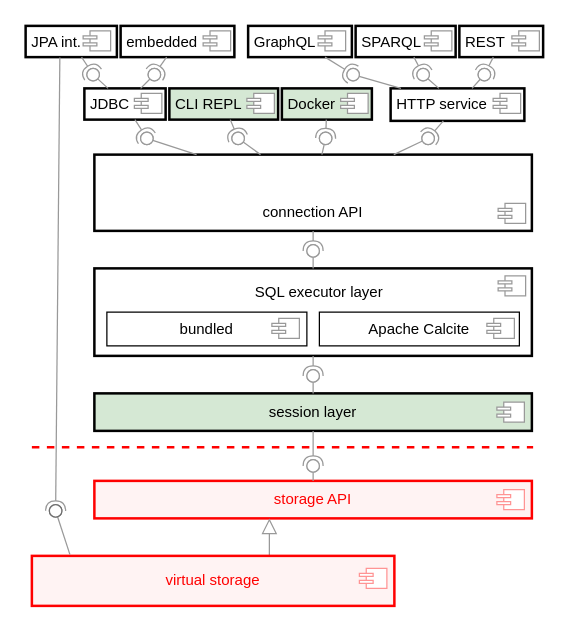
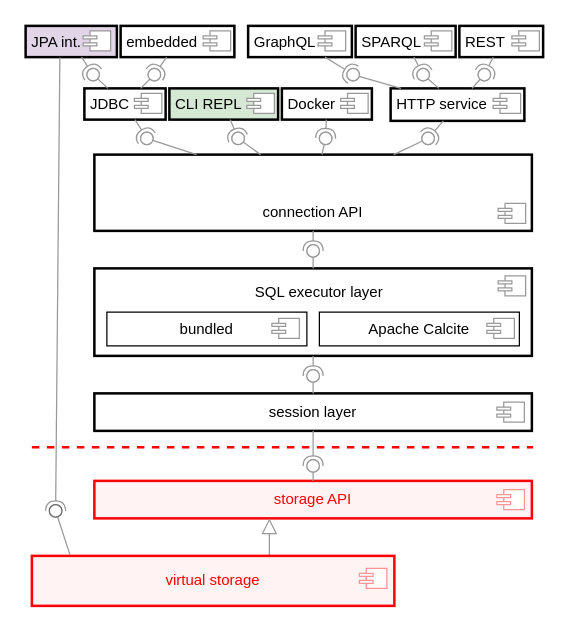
  <mxCell id="0" />
  <mxCell id="1" parent="0" />
  <mxCell id="2" value="storage API" style="rounded=0;whiteSpace=wrap;html=1;labelBackgroundColor=none;strokeWidth=2;fontColor=#FF0000;strokeColor=#FF0000;fillColor=#FFF3F3;" parent="1" vertex="1"><mxGeometry x="75" y="384" width="350" height="30" as="geometry" /></mxCell>
  <mxCell id="3" value="CLI REPL" style="rounded=0;whiteSpace=wrap;html=1;spacingLeft=3;align=left;strokeWidth=2;fillColor=#d5e8d4;" parent="1" vertex="1"><mxGeometry x="135" y="70" width="87" height="25" as="geometry" /></mxCell>
  <mxCell id="4" value="" style="endArrow=block;html=1;rounded=0;entryX=0.5;entryY=1;entryDx=0;entryDy=0;endFill=0;strokeColor=#999999;strokeWidth=1;jumpSize=4;endSize=10;" parent="1" edge="1"><mxGeometry width="50" height="50" relative="1" as="geometry"><mxPoint x="215" y="444" as="sourcePoint" /><mxPoint x="215" y="414" as="targetPoint" /></mxGeometry></mxCell>
  <mxCell id="5" value="HTTP service" style="rounded=0;whiteSpace=wrap;html=1;spacingLeft=3;align=left;strokeWidth=2;" parent="1" vertex="1"><mxGeometry x="312" y="70" width="107" height="26" as="geometry" /></mxCell>
  <mxCell id="6" value="GraphQL" style="rounded=0;whiteSpace=wrap;html=1;spacingLeft=3;align=left;strokeWidth=2;" parent="1" vertex="1"><mxGeometry x="198" y="20" width="83" height="25" as="geometry" /></mxCell>
  <mxCell id="7" value="SPARQL" style="rounded=0;whiteSpace=wrap;html=1;spacingLeft=3;align=left;strokeWidth=2;" parent="1" vertex="1"><mxGeometry x="284" y="20" width="80" height="25" as="geometry" /></mxCell>
  <mxCell id="8" value="REST" style="rounded=0;whiteSpace=wrap;html=1;spacingLeft=3;align=left;strokeWidth=2;" parent="1" vertex="1"><mxGeometry x="367" y="20" width="67" height="25" as="geometry" /></mxCell>
  <mxCell id="9" value="virtual storage" style="rounded=0;whiteSpace=wrap;html=1;strokeWidth=2;fontColor=#FF0000;strokeColor=#FF0000;fillColor=#FFF3F3;" parent="1" vertex="1"><mxGeometry x="25" y="444" width="290" height="40" as="geometry" /></mxCell>
  <mxCell id="10" value="" style="rounded=0;whiteSpace=wrap;html=1;strokeWidth=2;" parent="1" vertex="1"><mxGeometry x="75" y="214" width="350" height="70" as="geometry" /></mxCell>
  <mxCell id="11" value="bundled" style="rounded=0;whiteSpace=wrap;html=1;" parent="1" vertex="1"><mxGeometry x="85" y="249" width="160" height="27" as="geometry" /></mxCell>
  <mxCell id="12" value="Apache Calcite" style="rounded=0;whiteSpace=wrap;html=1;" parent="1" vertex="1"><mxGeometry x="255" y="249" width="160" height="27" as="geometry" /></mxCell>
  <mxCell id="13" value="SQL executor layer" style="text;html=1;strokeColor=none;fillColor=none;align=center;verticalAlign=middle;whiteSpace=wrap;rounded=0;" parent="1" vertex="1"><mxGeometry x="95" y="221" width="320" height="24" as="geometry" /></mxCell>
  <mxCell id="14" value="" style="endArrow=none;dashed=1;html=1;rounded=0;strokeWidth=2;strokeColor=#FF0000;" parent="1" edge="1"><mxGeometry width="50" height="50" relative="1" as="geometry"><mxPoint x="25" y="357" as="sourcePoint" /><mxPoint x="426" y="357" as="targetPoint" /></mxGeometry></mxCell>
- <mxCell id="15" value="session layer" style="rounded=0;whiteSpace=wrap;html=1;strokeWidth=2;fillColor=#d5e8d4;" parent="1" vertex="1"><mxGeometry x="75" y="314" width="350" height="30" as="geometry" /></mxCell>
+ <mxCell id="15" value="session layer" style="rounded=0;whiteSpace=wrap;html=1;strokeWidth=2;" parent="1" vertex="1"><mxGeometry x="75" y="314" width="350" height="30" as="geometry" /></mxCell>
  <mxCell id="16" value="JDBC" style="rounded=0;whiteSpace=wrap;html=1;align=left;spacingLeft=3;strokeWidth=2;" parent="1" vertex="1"><mxGeometry x="67" y="70" width="65" height="25" as="geometry" /></mxCell>
- <mxCell id="17" value="JPA int." style="rounded=0;whiteSpace=wrap;html=1;spacingLeft=3;align=left;strokeWidth=2;" parent="1" vertex="1"><mxGeometry x="20" y="20" width="73" height="25" as="geometry" /></mxCell>
+ <mxCell id="17" value="JPA int." style="rounded=0;whiteSpace=wrap;html=1;spacingLeft=3;align=left;strokeWidth=2;fillColor=#e1d5e7;" parent="1" vertex="1"><mxGeometry x="20" y="20" width="73" height="25" as="geometry" /></mxCell>
  <mxCell id="18" value="embedded" style="rounded=0;whiteSpace=wrap;html=1;spacingLeft=3;align=left;strokeWidth=2;" parent="1" vertex="1"><mxGeometry x="96" y="20" width="91" height="25" as="geometry" /></mxCell>
- <mxCell id="19" value="Docker" style="rounded=0;whiteSpace=wrap;html=1;spacingLeft=3;align=left;strokeWidth=2;fillColor=#d5e8d4;" parent="1" vertex="1"><mxGeometry x="225" y="70" width="72" height="25" as="geometry" /></mxCell>
+ <mxCell id="19" value="Docker" style="rounded=0;whiteSpace=wrap;html=1;spacingLeft=3;align=left;strokeWidth=2;" parent="1" vertex="1"><mxGeometry x="225" y="70" width="72" height="25" as="geometry" /></mxCell>
  <mxCell id="20" value="" style="rounded=0;whiteSpace=wrap;html=1;strokeWidth=2;" parent="1" vertex="1"><mxGeometry x="75" y="123" width="350" height="61" as="geometry" /></mxCell>
  <mxCell id="21" value="connection API" style="text;html=1;strokeColor=none;fillColor=none;align=center;verticalAlign=middle;whiteSpace=wrap;rounded=0;" parent="1" vertex="1"><mxGeometry x="85" y="160" width="330" height="17" as="geometry" /></mxCell>
  <mxCell id="22" value="" style="html=1;outlineConnect=0;whiteSpace=wrap;fillColor=#FFFFFF;shape=mxgraph.archimate3.component;strokeColor=#999999;strokeWidth=1;" parent="1" vertex="1"><mxGeometry x="398" y="162" width="22" height="16" as="geometry" /></mxCell>
  <mxCell id="23" value="" style="html=1;outlineConnect=0;whiteSpace=wrap;fillColor=#FFFFFF;shape=mxgraph.archimate3.component;strokeColor=#999999;strokeWidth=1;" parent="1" vertex="1"><mxGeometry x="398" y="220" width="22" height="16" as="geometry" /></mxCell>
  <mxCell id="24" value="" style="html=1;outlineConnect=0;whiteSpace=wrap;fillColor=#FFFFFF;shape=mxgraph.archimate3.component;strokeColor=#999999;strokeWidth=1;" parent="1" vertex="1"><mxGeometry x="389" y="254" width="22" height="16" as="geometry" /></mxCell>
  <mxCell id="25" value="" style="html=1;outlineConnect=0;whiteSpace=wrap;fillColor=#FFFFFF;shape=mxgraph.archimate3.component;strokeColor=#999999;strokeWidth=1;" parent="1" vertex="1"><mxGeometry x="217" y="254" width="22" height="16" as="geometry" /></mxCell>
  <mxCell id="26" value="" style="html=1;outlineConnect=0;whiteSpace=wrap;fillColor=#FFFFFF;shape=mxgraph.archimate3.component;strokeColor=#999999;strokeWidth=1;" parent="1" vertex="1"><mxGeometry x="397" y="321" width="22" height="16" as="geometry" /></mxCell>
  <mxCell id="27" value="" style="html=1;outlineConnect=0;whiteSpace=wrap;fillColor=#FFFFFF;shape=mxgraph.archimate3.component;strokeColor=#FF9494;strokeWidth=1;" parent="1" vertex="1"><mxGeometry x="397" y="391" width="22" height="16" as="geometry" /></mxCell>
  <mxCell id="28" value="" style="html=1;outlineConnect=0;whiteSpace=wrap;fillColor=#FFFFFF;shape=mxgraph.archimate3.component;strokeColor=#FF9494;strokeWidth=1;" parent="1" vertex="1"><mxGeometry x="287" y="454" width="22" height="16" as="geometry" /></mxCell>
  <mxCell id="29" value="" style="html=1;outlineConnect=0;whiteSpace=wrap;fillColor=#FFFFFF;shape=mxgraph.archimate3.component;strokeColor=#999999;strokeWidth=1;" parent="1" vertex="1"><mxGeometry x="107" y="74" width="22" height="16" as="geometry" /></mxCell>
  <mxCell id="30" value="" style="html=1;outlineConnect=0;whiteSpace=wrap;fillColor=#FFFFFF;shape=mxgraph.archimate3.component;strokeColor=#999999;strokeWidth=1;" parent="1" vertex="1"><mxGeometry x="197" y="74" width="22" height="16" as="geometry" /></mxCell>
  <mxCell id="31" value="" style="html=1;outlineConnect=0;whiteSpace=wrap;fillColor=#FFFFFF;shape=mxgraph.archimate3.component;strokeColor=#999999;strokeWidth=1;" parent="1" vertex="1"><mxGeometry x="272" y="74" width="22" height="16" as="geometry" /></mxCell>
  <mxCell id="32" value="" style="html=1;outlineConnect=0;whiteSpace=wrap;fillColor=#FFFFFF;shape=mxgraph.archimate3.component;strokeColor=#999999;strokeWidth=1;" parent="1" vertex="1"><mxGeometry x="394" y="74" width="22" height="16" as="geometry" /></mxCell>
  <mxCell id="33" value="" style="html=1;outlineConnect=0;whiteSpace=wrap;fillColor=#FFFFFF;shape=mxgraph.archimate3.component;strokeColor=#999999;strokeWidth=1;" parent="1" vertex="1"><mxGeometry x="66" y="24" width="22" height="16" as="geometry" /></mxCell>
  <mxCell id="34" value="" style="html=1;outlineConnect=0;whiteSpace=wrap;fillColor=#FFFFFF;shape=mxgraph.archimate3.component;strokeColor=#999999;strokeWidth=1;" parent="1" vertex="1"><mxGeometry x="162" y="24" width="22" height="16" as="geometry" /></mxCell>
  <mxCell id="35" value="" style="html=1;outlineConnect=0;whiteSpace=wrap;fillColor=#FFFFFF;shape=mxgraph.archimate3.component;strokeColor=#999999;strokeWidth=1;" parent="1" vertex="1"><mxGeometry x="254" y="24" width="22" height="16" as="geometry" /></mxCell>
  <mxCell id="36" value="" style="html=1;outlineConnect=0;whiteSpace=wrap;fillColor=#FFFFFF;shape=mxgraph.archimate3.component;strokeColor=#999999;strokeWidth=1;" parent="1" vertex="1"><mxGeometry x="339" y="24" width="22" height="16" as="geometry" /></mxCell>
  <mxCell id="37" value="" style="html=1;outlineConnect=0;whiteSpace=wrap;fillColor=#FFFFFF;shape=mxgraph.archimate3.component;strokeColor=#999999;strokeWidth=1;" parent="1" vertex="1"><mxGeometry x="409" y="24" width="22" height="16" as="geometry" /></mxCell>
  <mxCell id="38" value="" style="rounded=0;orthogonalLoop=1;jettySize=auto;html=1;endArrow=halfCircle;endFill=0;endSize=6;strokeWidth=1;sketch=0;strokeColor=#999999;" parent="1" source="15" target="40" edge="1"><mxGeometry relative="1" as="geometry"><mxPoint x="225" y="372" as="sourcePoint" /></mxGeometry></mxCell>
  <mxCell id="39" value="" style="rounded=0;orthogonalLoop=1;jettySize=auto;html=1;endArrow=oval;endFill=0;sketch=0;sourcePerimeterSpacing=0;targetPerimeterSpacing=0;endSize=10;entryX=0.543;entryY=0.243;entryDx=0;entryDy=0;entryPerimeter=0;strokeColor=#999999;" parent="1" source="2" target="40" edge="1"><mxGeometry relative="1" as="geometry"><mxPoint x="134" y="513" as="sourcePoint" /></mxGeometry></mxCell>
  <mxCell id="40" value="" style="ellipse;whiteSpace=wrap;html=1;align=center;aspect=fixed;resizable=0;perimeter=centerPerimeter;rotatable=0;allowArrows=0;points=[];outlineConnect=1;resizeWidth=1;resizeHeight=0;rotation=0;strokeColor=#999999;" parent="1" vertex="1"><mxGeometry x="245" y="367" width="10" height="10" as="geometry" /></mxCell>
  <mxCell id="41" value="" style="rounded=0;orthogonalLoop=1;jettySize=auto;html=1;endArrow=halfCircle;endFill=0;endSize=6;strokeWidth=1;sketch=0;strokeColor=#999999;" parent="1" source="10" target="43" edge="1"><mxGeometry relative="1" as="geometry"><mxPoint x="217" y="306" as="sourcePoint" /></mxGeometry></mxCell>
  <mxCell id="42" value="" style="rounded=0;orthogonalLoop=1;jettySize=auto;html=1;endArrow=oval;endFill=0;sketch=0;sourcePerimeterSpacing=0;targetPerimeterSpacing=0;endSize=10;entryX=0.543;entryY=0.243;entryDx=0;entryDy=0;entryPerimeter=0;strokeColor=#999999;" parent="1" source="15" target="43" edge="1"><mxGeometry relative="1" as="geometry"><mxPoint x="250" y="294" as="sourcePoint" /></mxGeometry></mxCell>
  <mxCell id="43" value="" style="ellipse;whiteSpace=wrap;html=1;align=center;aspect=fixed;resizable=0;perimeter=centerPerimeter;rotatable=0;allowArrows=0;points=[];outlineConnect=1;resizeWidth=1;resizeHeight=0;rotation=0;strokeColor=#999999;" parent="1" vertex="1"><mxGeometry x="245" y="295" width="10" height="10" as="geometry" /></mxCell>
  <mxCell id="44" value="" style="rounded=0;orthogonalLoop=1;jettySize=auto;html=1;endArrow=halfCircle;endFill=0;endSize=6;strokeWidth=1;sketch=0;strokeColor=#999999;" parent="1" source="20" target="46" edge="1"><mxGeometry relative="1" as="geometry"><mxPoint x="250" y="184" as="sourcePoint" /></mxGeometry></mxCell>
  <mxCell id="45" value="" style="rounded=0;orthogonalLoop=1;jettySize=auto;html=1;endArrow=oval;endFill=0;sketch=0;sourcePerimeterSpacing=0;targetPerimeterSpacing=0;endSize=10;entryX=0.543;entryY=0.243;entryDx=0;entryDy=0;entryPerimeter=0;strokeColor=#999999;" parent="1" source="10" target="46" edge="1"><mxGeometry relative="1" as="geometry"><mxPoint x="250" y="214" as="sourcePoint" /></mxGeometry></mxCell>
  <mxCell id="46" value="" style="ellipse;whiteSpace=wrap;html=1;align=center;aspect=fixed;resizable=0;perimeter=centerPerimeter;rotatable=0;allowArrows=0;points=[];outlineConnect=1;resizeWidth=1;resizeHeight=0;rotation=0;strokeColor=#999999;" parent="1" vertex="1"><mxGeometry x="245" y="195" width="10" height="10" as="geometry" /></mxCell>
  <mxCell id="47" value="" style="rounded=0;orthogonalLoop=1;jettySize=auto;html=1;endArrow=halfCircle;endFill=0;endSize=6;strokeWidth=1;sketch=0;exitX=0.375;exitY=1.01;exitDx=0;exitDy=0;exitPerimeter=0;strokeColor=#999999;" parent="1" source="17" target="49" edge="1"><mxGeometry relative="1" as="geometry"><mxPoint x="53" y="57" as="sourcePoint" /></mxGeometry></mxCell>
  <mxCell id="48" value="" style="rounded=0;orthogonalLoop=1;jettySize=auto;html=1;endArrow=oval;endFill=0;sketch=0;sourcePerimeterSpacing=0;targetPerimeterSpacing=0;endSize=10;entryX=0.543;entryY=0.243;entryDx=0;entryDy=0;entryPerimeter=0;exitX=0.105;exitY=-0.025;exitDx=0;exitDy=0;exitPerimeter=0;strokeColor=#999999;" parent="1" source="9" target="49" edge="1"><mxGeometry relative="1" as="geometry"><mxPoint x="50" y="324" as="sourcePoint" /></mxGeometry></mxCell>
  <mxCell id="49" value="" style="ellipse;whiteSpace=wrap;html=1;align=center;aspect=fixed;resizable=0;perimeter=centerPerimeter;rotatable=0;allowArrows=0;points=[];outlineConnect=1;resizeWidth=1;resizeHeight=0;rotation=0;strokeColor=#6E6E6E;" parent="1" vertex="1"><mxGeometry x="39" y="403" width="10" height="10" as="geometry" /></mxCell>
  <mxCell id="50" value="" style="rounded=0;orthogonalLoop=1;jettySize=auto;html=1;endArrow=halfCircle;endFill=0;endSize=6;strokeWidth=1;sketch=0;strokeColor=#999999;" parent="1" source="16" target="52" edge="1"><mxGeometry relative="1" as="geometry"><mxPoint x="110" y="94" as="sourcePoint" /></mxGeometry></mxCell>
  <mxCell id="51" value="" style="rounded=0;orthogonalLoop=1;jettySize=auto;html=1;endArrow=oval;endFill=0;sketch=0;sourcePerimeterSpacing=0;targetPerimeterSpacing=0;endSize=10;entryX=0.543;entryY=0.243;entryDx=0;entryDy=0;entryPerimeter=0;strokeColor=#999999;" parent="1" source="20" target="52" edge="1"><mxGeometry relative="1" as="geometry"><mxPoint x="110" y="124" as="sourcePoint" /></mxGeometry></mxCell>
  <mxCell id="52" value="" style="ellipse;whiteSpace=wrap;html=1;align=center;aspect=fixed;resizable=0;perimeter=centerPerimeter;rotatable=0;allowArrows=0;points=[];outlineConnect=1;resizeWidth=1;resizeHeight=0;rotation=0;strokeColor=#999999;" parent="1" vertex="1"><mxGeometry x="112" y="105" width="10" height="10" as="geometry" /></mxCell>
  <mxCell id="53" value="" style="rounded=0;orthogonalLoop=1;jettySize=auto;html=1;endArrow=halfCircle;endFill=0;endSize=6;strokeWidth=1;sketch=0;strokeColor=#999999;" parent="1" source="3" target="55" edge="1"><mxGeometry relative="1" as="geometry"><mxPoint x="165" y="95" as="sourcePoint" /></mxGeometry></mxCell>
  <mxCell id="54" value="" style="rounded=0;orthogonalLoop=1;jettySize=auto;html=1;endArrow=oval;endFill=0;sketch=0;sourcePerimeterSpacing=0;targetPerimeterSpacing=0;endSize=10;entryX=0.543;entryY=0.243;entryDx=0;entryDy=0;entryPerimeter=0;strokeColor=#999999;" parent="1" source="20" target="55" edge="1"><mxGeometry relative="1" as="geometry"><mxPoint x="216" y="123" as="sourcePoint" /></mxGeometry></mxCell>
  <mxCell id="55" value="" style="ellipse;whiteSpace=wrap;html=1;align=center;aspect=fixed;resizable=0;perimeter=centerPerimeter;rotatable=0;allowArrows=0;points=[];outlineConnect=1;resizeWidth=1;resizeHeight=0;rotation=0;strokeColor=#999999;" parent="1" vertex="1"><mxGeometry x="185" y="105" width="10" height="10" as="geometry" /></mxCell>
  <mxCell id="56" value="" style="rounded=0;orthogonalLoop=1;jettySize=auto;html=1;endArrow=halfCircle;endFill=0;endSize=6;strokeWidth=1;sketch=0;strokeColor=#999999;" parent="1" source="19" target="58" edge="1"><mxGeometry relative="1" as="geometry"><mxPoint x="254" y="105" as="sourcePoint" /></mxGeometry></mxCell>
  <mxCell id="57" value="" style="rounded=0;orthogonalLoop=1;jettySize=auto;html=1;endArrow=oval;endFill=0;sketch=0;sourcePerimeterSpacing=0;targetPerimeterSpacing=0;endSize=10;entryX=0.543;entryY=0.243;entryDx=0;entryDy=0;entryPerimeter=0;strokeColor=#999999;" parent="1" source="20" target="58" edge="1"><mxGeometry relative="1" as="geometry"><mxPoint x="280" y="133" as="sourcePoint" /></mxGeometry></mxCell>
  <mxCell id="58" value="" style="ellipse;whiteSpace=wrap;html=1;align=center;aspect=fixed;resizable=0;perimeter=centerPerimeter;rotatable=0;allowArrows=0;points=[];outlineConnect=1;resizeWidth=1;resizeHeight=0;rotation=0;strokeColor=#999999;" parent="1" vertex="1"><mxGeometry x="255" y="105" width="10" height="10" as="geometry" /></mxCell>
  <mxCell id="59" value="" style="rounded=0;orthogonalLoop=1;jettySize=auto;html=1;endArrow=halfCircle;endFill=0;endSize=6;strokeWidth=1;sketch=0;strokeColor=#999999;" parent="1" source="5" target="61" edge="1"><mxGeometry relative="1" as="geometry"><mxPoint x="361" y="95" as="sourcePoint" /></mxGeometry></mxCell>
  <mxCell id="60" value="" style="rounded=0;orthogonalLoop=1;jettySize=auto;html=1;endArrow=oval;endFill=0;sketch=0;sourcePerimeterSpacing=0;targetPerimeterSpacing=0;endSize=10;entryX=0.543;entryY=0.243;entryDx=0;entryDy=0;entryPerimeter=0;strokeColor=#999999;" parent="1" source="20" target="61" edge="1"><mxGeometry relative="1" as="geometry"><mxPoint x="357" y="123" as="sourcePoint" /></mxGeometry></mxCell>
  <mxCell id="61" value="" style="ellipse;whiteSpace=wrap;html=1;align=center;aspect=fixed;resizable=0;perimeter=centerPerimeter;rotatable=0;allowArrows=0;points=[];outlineConnect=1;resizeWidth=1;resizeHeight=0;rotation=0;strokeColor=#999999;" parent="1" vertex="1"><mxGeometry x="337" y="105" width="10" height="10" as="geometry" /></mxCell>
  <mxCell id="62" value="" style="rounded=0;orthogonalLoop=1;jettySize=auto;html=1;endArrow=halfCircle;endFill=0;endSize=6;strokeWidth=1;sketch=0;strokeColor=#999999;" parent="1" source="6" target="64" edge="1"><mxGeometry relative="1" as="geometry"><mxPoint x="271" y="44" as="sourcePoint" /></mxGeometry></mxCell>
  <mxCell id="63" value="" style="rounded=0;orthogonalLoop=1;jettySize=auto;html=1;endArrow=oval;endFill=0;sketch=0;sourcePerimeterSpacing=0;targetPerimeterSpacing=0;endSize=10;entryX=0.543;entryY=0.243;entryDx=0;entryDy=0;entryPerimeter=0;strokeColor=#999999;" parent="1" source="5" target="64" edge="1"><mxGeometry relative="1" as="geometry"><mxPoint x="267" y="72" as="sourcePoint" /></mxGeometry></mxCell>
  <mxCell id="64" value="" style="ellipse;whiteSpace=wrap;html=1;align=center;aspect=fixed;resizable=0;perimeter=centerPerimeter;rotatable=0;allowArrows=0;points=[];outlineConnect=1;resizeWidth=1;resizeHeight=0;rotation=0;strokeColor=#999999;" parent="1" vertex="1"><mxGeometry x="277" y="54" width="10" height="10" as="geometry" /></mxCell>
  <mxCell id="65" value="" style="rounded=0;orthogonalLoop=1;jettySize=auto;html=1;endArrow=halfCircle;endFill=0;endSize=6;strokeWidth=1;sketch=0;strokeColor=#999999;" parent="1" source="7" target="67" edge="1"><mxGeometry relative="1" as="geometry"><mxPoint x="314" y="45" as="sourcePoint" /></mxGeometry></mxCell>
  <mxCell id="66" value="" style="rounded=0;orthogonalLoop=1;jettySize=auto;html=1;endArrow=oval;endFill=0;sketch=0;sourcePerimeterSpacing=0;targetPerimeterSpacing=0;endSize=10;entryX=0.543;entryY=0.243;entryDx=0;entryDy=0;entryPerimeter=0;strokeColor=#999999;" parent="1" source="5" target="67" edge="1"><mxGeometry relative="1" as="geometry"><mxPoint x="374" y="70" as="sourcePoint" /></mxGeometry></mxCell>
  <mxCell id="67" value="" style="ellipse;whiteSpace=wrap;html=1;align=center;aspect=fixed;resizable=0;perimeter=centerPerimeter;rotatable=0;allowArrows=0;points=[];outlineConnect=1;resizeWidth=1;resizeHeight=0;rotation=0;strokeColor=#999999;" parent="1" vertex="1"><mxGeometry x="333" y="54" width="10" height="10" as="geometry" /></mxCell>
  <mxCell id="68" value="" style="rounded=0;orthogonalLoop=1;jettySize=auto;html=1;endArrow=halfCircle;endFill=0;endSize=6;strokeWidth=1;sketch=0;strokeColor=#999999;" parent="1" source="8" target="70" edge="1"><mxGeometry relative="1" as="geometry"><mxPoint x="390" y="45" as="sourcePoint" /></mxGeometry></mxCell>
  <mxCell id="69" value="" style="rounded=0;orthogonalLoop=1;jettySize=auto;html=1;endArrow=oval;endFill=0;sketch=0;sourcePerimeterSpacing=0;targetPerimeterSpacing=0;endSize=10;entryX=0.543;entryY=0.243;entryDx=0;entryDy=0;entryPerimeter=0;strokeColor=#999999;" parent="1" source="5" target="70" edge="1"><mxGeometry relative="1" as="geometry"><mxPoint x="410" y="70" as="sourcePoint" /></mxGeometry></mxCell>
  <mxCell id="70" value="" style="ellipse;whiteSpace=wrap;html=1;align=center;aspect=fixed;resizable=0;perimeter=centerPerimeter;rotatable=0;allowArrows=0;points=[];outlineConnect=1;resizeWidth=1;resizeHeight=0;rotation=0;strokeColor=#999999;" parent="1" vertex="1"><mxGeometry x="382" y="54" width="10" height="10" as="geometry" /></mxCell>
  <mxCell id="71" value="" style="rounded=0;orthogonalLoop=1;jettySize=auto;html=1;endArrow=halfCircle;endFill=0;endSize=6;strokeWidth=1;sketch=0;strokeColor=#999999;" parent="1" source="18" target="73" edge="1"><mxGeometry relative="1" as="geometry"><mxPoint x="136" y="45" as="sourcePoint" /></mxGeometry></mxCell>
  <mxCell id="72" value="" style="rounded=0;orthogonalLoop=1;jettySize=auto;html=1;endArrow=oval;endFill=0;sketch=0;sourcePerimeterSpacing=0;targetPerimeterSpacing=0;endSize=10;entryX=0.543;entryY=0.243;entryDx=0;entryDy=0;entryPerimeter=0;strokeColor=#999999;" parent="1" source="16" target="73" edge="1"><mxGeometry relative="1" as="geometry"><mxPoint x="119" y="70" as="sourcePoint" /></mxGeometry></mxCell>
  <mxCell id="73" value="" style="ellipse;whiteSpace=wrap;html=1;align=center;aspect=fixed;resizable=0;perimeter=centerPerimeter;rotatable=0;allowArrows=0;points=[];outlineConnect=1;resizeWidth=1;resizeHeight=0;rotation=0;strokeColor=#999999;" parent="1" vertex="1"><mxGeometry x="118" y="54" width="10" height="10" as="geometry" /></mxCell>
  <mxCell id="74" value="" style="rounded=0;orthogonalLoop=1;jettySize=auto;html=1;endArrow=halfCircle;endFill=0;endSize=6;strokeWidth=1;sketch=0;strokeColor=#999999;" parent="1" source="17" target="76" edge="1"><mxGeometry relative="1" as="geometry"><mxPoint x="84" y="45" as="sourcePoint" /></mxGeometry></mxCell>
  <mxCell id="75" value="" style="rounded=0;orthogonalLoop=1;jettySize=auto;html=1;endArrow=oval;endFill=0;sketch=0;sourcePerimeterSpacing=0;targetPerimeterSpacing=0;endSize=10;entryX=0.543;entryY=0.243;entryDx=0;entryDy=0;entryPerimeter=0;strokeColor=#999999;" parent="1" source="16" target="76" edge="1"><mxGeometry relative="1" as="geometry"><mxPoint x="64" y="70" as="sourcePoint" /></mxGeometry></mxCell>
  <mxCell id="76" value="" style="ellipse;whiteSpace=wrap;html=1;align=center;aspect=fixed;resizable=0;perimeter=centerPerimeter;rotatable=0;allowArrows=0;points=[];outlineConnect=1;resizeWidth=1;resizeHeight=0;rotation=0;strokeColor=#999999;" parent="1" vertex="1"><mxGeometry x="69" y="54" width="10" height="10" as="geometry" /></mxCell>
